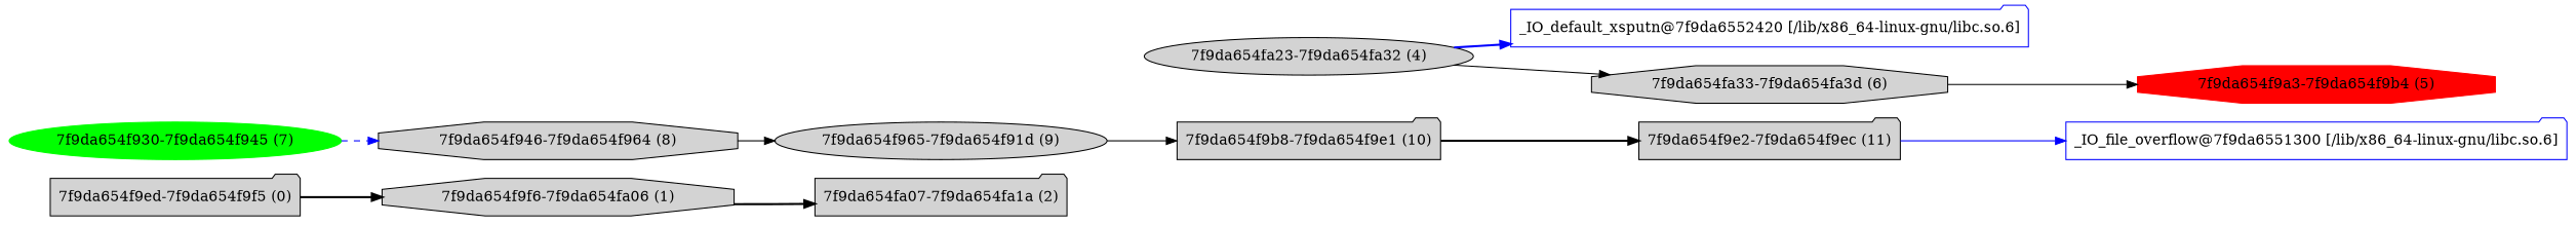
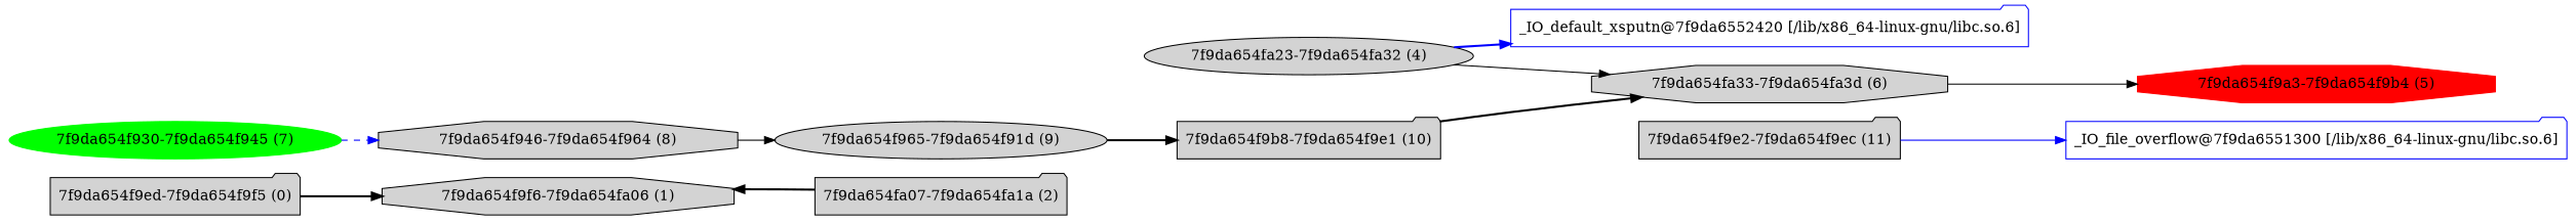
  digraph {
    rankdir=LR
    node [shape=folder style=filled]
    edge [style=solid]
    n1 [label="7f9da654f9ed-7f9da654f9f5 (0)"]
    n2 [label="7f9da654f9f6-7f9da654fa06 (1)" shape=octagon]
    n3 [label="7f9da654fa07-7f9da654fa1a (2)"]
    n4 [label="7f9da654fa23-7f9da654fa32 (4)" shape=ellipse]
    n5 [label="7f9da654fa33-7f9da654fa3d (6)" shape=octagon]
    n6 [color=blue label="_IO_default_xsputn@7f9da6552420 [/lib/x86_64-linux-gnu/libc.so.6]" style=""]
    n7 [color=red label="7f9da654f9a3-7f9da654f9b4 (5)" shape=octagon]
    n8 [color=green label="7f9da654f930-7f9da654f945 (7)" shape=ellipse]
    n9 [label="7f9da654f946-7f9da654f964 (8)" shape=octagon]
    n10 [label="7f9da654f965-7f9da654f91d (9)" shape=ellipse]
    n11 [label="7f9da654f9b8-7f9da654f9e1 (10)"]
    n12 [label="7f9da654f9e2-7f9da654f9ec (11)"]
    n13 [color=blue label="_IO_file_overflow@7f9da6551300 [/lib/x86_64-linux-gnu/libc.so.6]" style=""]
    n1 -> n2 [style=bold]
-   n2 -> n3 [style=bold]
+   n3 -> n2 [style=bold]
    n4 -> n5
    n4 -> n6 [color=blue style=bold]
    n5 -> n7
    n8 -> n9 [color=blue style=dashed]
    n9 -> n10
-   n10 -> n11
-   n11 -> n12 [style=bold]
+   n10 -> n11 [style=bold]
+   n11 -> n5 [style=bold]
    n12 -> n13 [color=blue]
  }
